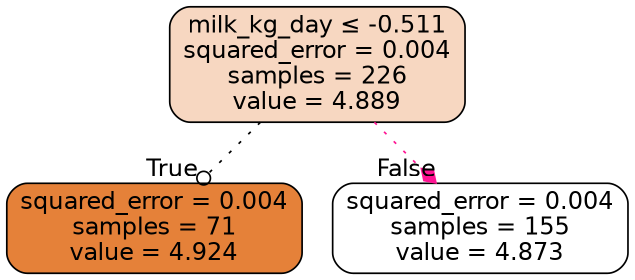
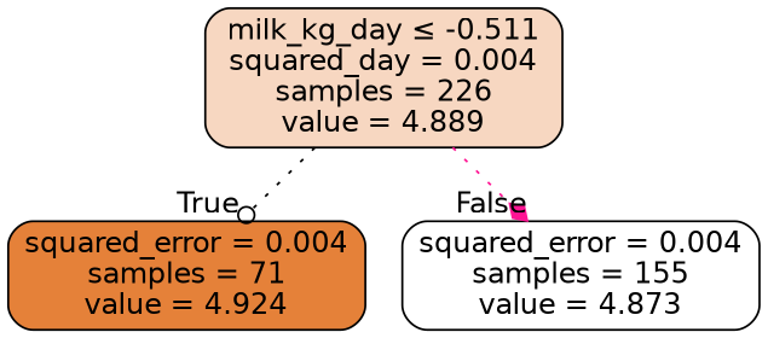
  digraph {
    node [color=black fontname=helvetica shape=box style="filled, rounded"]
    edge [fontname=helvetica labeldistance=2.5 style=dotted]
-   n1 [fillcolor="#f7d7c1" label=<milk_kg_day &le; -0.511<br/>squared_error = 0.004<br/>samples = 226<br/>value = 4.889>]
+   n1 [fillcolor="#f7d7c1" label=<milk_kg_day &le; -0.511<br/>squared_day = 0.004<br/>samples = 226<br/>value = 4.889>]
    n2 [fillcolor="#e58139" label=<squared_error = 0.004<br/>samples = 71<br/>value = 4.924>]
    n3 [fillcolor="#ffffff" label=<squared_error = 0.004<br/>samples = 155<br/>value = 4.873>]
    n1 -> n2 [headlabel=True labelangle=45 color=black arrowhead=odot]
    n1 -> n3 [headlabel=False labelangle=-45 color=deeppink arrowhead=diamond]
  }
